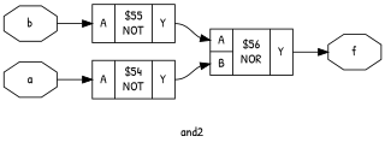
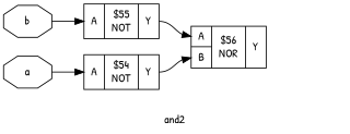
  digraph {
    label=and2
    rankdir=LR
    remincross=true
    fontname="Patrick Hand"
    node [shape=octagon fontname="Patrick Hand"]
    edge [color=black headport="p7:w" tailport="p8:e" fontname="Patrick Hand"]
-   n1 [color=black fontcolor=black label=f]
    n2 [color=black fontcolor=black label=a]
    n3 [label="{{<p7> A}|$54\nNOT|{<p8> Y}}" shape=record]
    n4 [color=black fontcolor=black label=b]
    n5 [label="{{<p7> A}|$55\nNOT|{<p8> Y}}" shape=record]
    n6 [label="{{<p7> A|<p11> B}|$56\nNOR|{<p8> Y}}" shape=record]
    n2 -> n3 [tailport=e]
    n3 -> n6 [headport="p11:w"]
    n4 -> n5 [tailport=e]
    n5 -> n6
-   n6 -> n1 [headport=w]
  }
